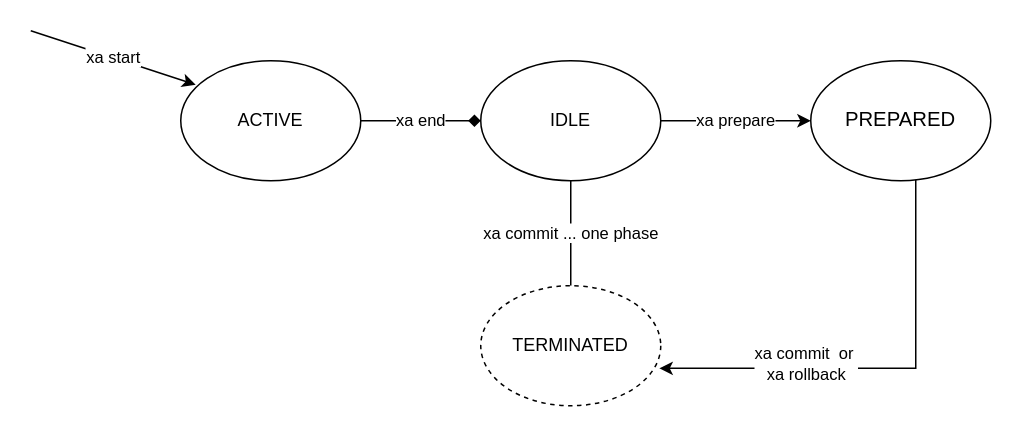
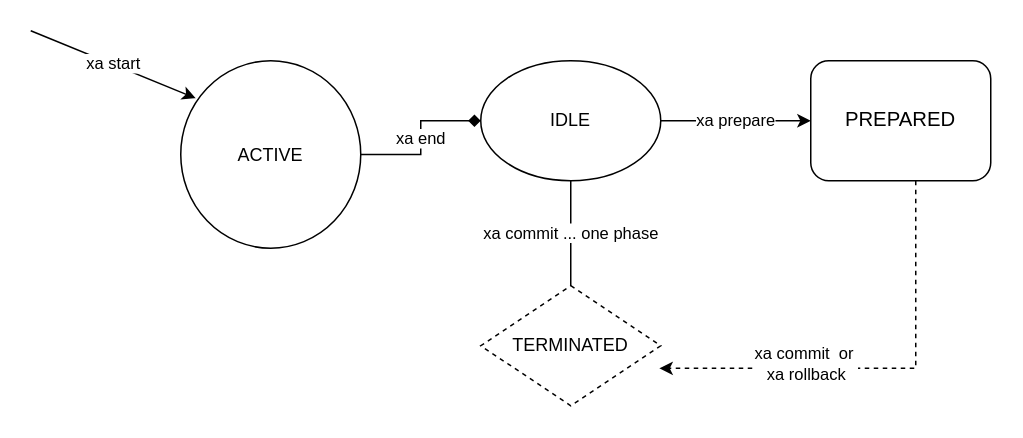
  <mxCell id="0" />
  <mxCell id="1" parent="0" />
  <mxCell id="2" value="xa end" style="edgeStyle=orthogonalEdgeStyle;rounded=0;orthogonalLoop=1;jettySize=auto;html=1;entryX=0;entryY=0.5;entryDx=0;entryDy=0;endArrow=diamond;" edge="1" parent="1" source="3" target="10"><mxGeometry relative="1" as="geometry" /></mxCell>
- <mxCell id="3" value="ACTIVE" style="ellipse;whiteSpace=wrap;html=1;" vertex="1" parent="1"><mxGeometry x="120" y="40" width="120" height="80" as="geometry" /></mxCell>
+ <mxCell id="3" value="ACTIVE" style="ellipse;whiteSpace=wrap;html=1;" vertex="1" parent="1"><mxGeometry x="120" y="40" width="120" height="125" as="geometry" /></mxCell>
  <mxCell id="4" value="xa start" style="endArrow=classic;html=1;entryX=0.083;entryY=0.2;entryDx=0;entryDy=0;entryPerimeter=0;" edge="1" parent="1" target="3"><mxGeometry width="50" height="50" relative="1" as="geometry"><mxPoint x="20" y="20" as="sourcePoint" /><mxPoint x="370" y="70" as="targetPoint" /></mxGeometry></mxCell>
- <mxCell id="5" style="edgeStyle=orthogonalEdgeStyle;rounded=0;orthogonalLoop=1;jettySize=auto;html=1;entryX=0.992;entryY=0.688;entryDx=0;entryDy=0;entryPerimeter=0;" edge="1" parent="1" source="7" target="11"><mxGeometry relative="1" as="geometry"><mxPoint x="600" y="310" as="targetPoint" /><Array as="points"><mxPoint x="610" y="245" /></Array></mxGeometry></mxCell>
+ <mxCell id="5" style="edgeStyle=orthogonalEdgeStyle;rounded=0;orthogonalLoop=1;jettySize=auto;html=1;entryX=0.992;entryY=0.688;entryDx=0;entryDy=0;entryPerimeter=0;dashed=1;" edge="1" parent="1" source="7" target="11"><mxGeometry relative="1" as="geometry"><mxPoint x="600" y="310" as="targetPoint" /><Array as="points"><mxPoint x="610" y="245" /></Array></mxGeometry></mxCell>
  <mxCell id="6" value="xa commit&amp;nbsp; or&amp;nbsp;&lt;br&gt;xa rollback" style="edgeLabel;html=1;align=center;verticalAlign=middle;resizable=0;points=[];" vertex="1" connectable="0" parent="5"><mxGeometry x="0.339" y="-4" relative="1" as="geometry"><mxPoint as="offset" /></mxGeometry></mxCell>
- <mxCell id="7" value="&lt;span style=&quot;font-size: 13.543px ; text-align: left ; background-color: rgb(255 , 255 , 255)&quot;&gt;PREPARED&lt;/span&gt;" style="ellipse;whiteSpace=wrap;html=1;" vertex="1" parent="1"><mxGeometry x="540" y="40" width="120" height="80" as="geometry" /></mxCell>
+ <mxCell id="7" value="&lt;span style=&quot;font-size: 13.543px ; text-align: left ; background-color: rgb(255 , 255 , 255)&quot;&gt;PREPARED&lt;/span&gt;" style="whiteSpace=wrap;html=1;rounded=1;" vertex="1" parent="1"><mxGeometry x="540" y="40" width="120" height="80" as="geometry" /></mxCell>
  <mxCell id="8" value="xa prepare" style="edgeStyle=orthogonalEdgeStyle;rounded=0;orthogonalLoop=1;jettySize=auto;html=1;entryX=0;entryY=0.5;entryDx=0;entryDy=0;" edge="1" parent="1" source="10" target="7"><mxGeometry relative="1" as="geometry" /></mxCell>
  <mxCell id="9" value="xa commit ... one phase" style="edgeStyle=orthogonalEdgeStyle;rounded=0;orthogonalLoop=1;jettySize=auto;html=1;endArrow=none;" edge="1" parent="1" source="10" target="11"><mxGeometry relative="1" as="geometry"><Array as="points"><mxPoint x="380" y="160" /><mxPoint x="380" y="160" /></Array></mxGeometry></mxCell>
  <mxCell id="10" value="IDLE" style="ellipse;whiteSpace=wrap;html=1;" vertex="1" parent="1"><mxGeometry x="320" y="40" width="120" height="80" as="geometry" /></mxCell>
- <mxCell id="11" value="TERMINATED" style="ellipse;whiteSpace=wrap;html=1;dashed=1;" vertex="1" parent="1"><mxGeometry x="320" y="190" width="120" height="80" as="geometry" /></mxCell>
+ <mxCell id="11" value="TERMINATED" style="rhombus;whiteSpace=wrap;html=1;dashed=1;" vertex="1" parent="1"><mxGeometry x="320" y="190" width="120" height="80" as="geometry" /></mxCell>
